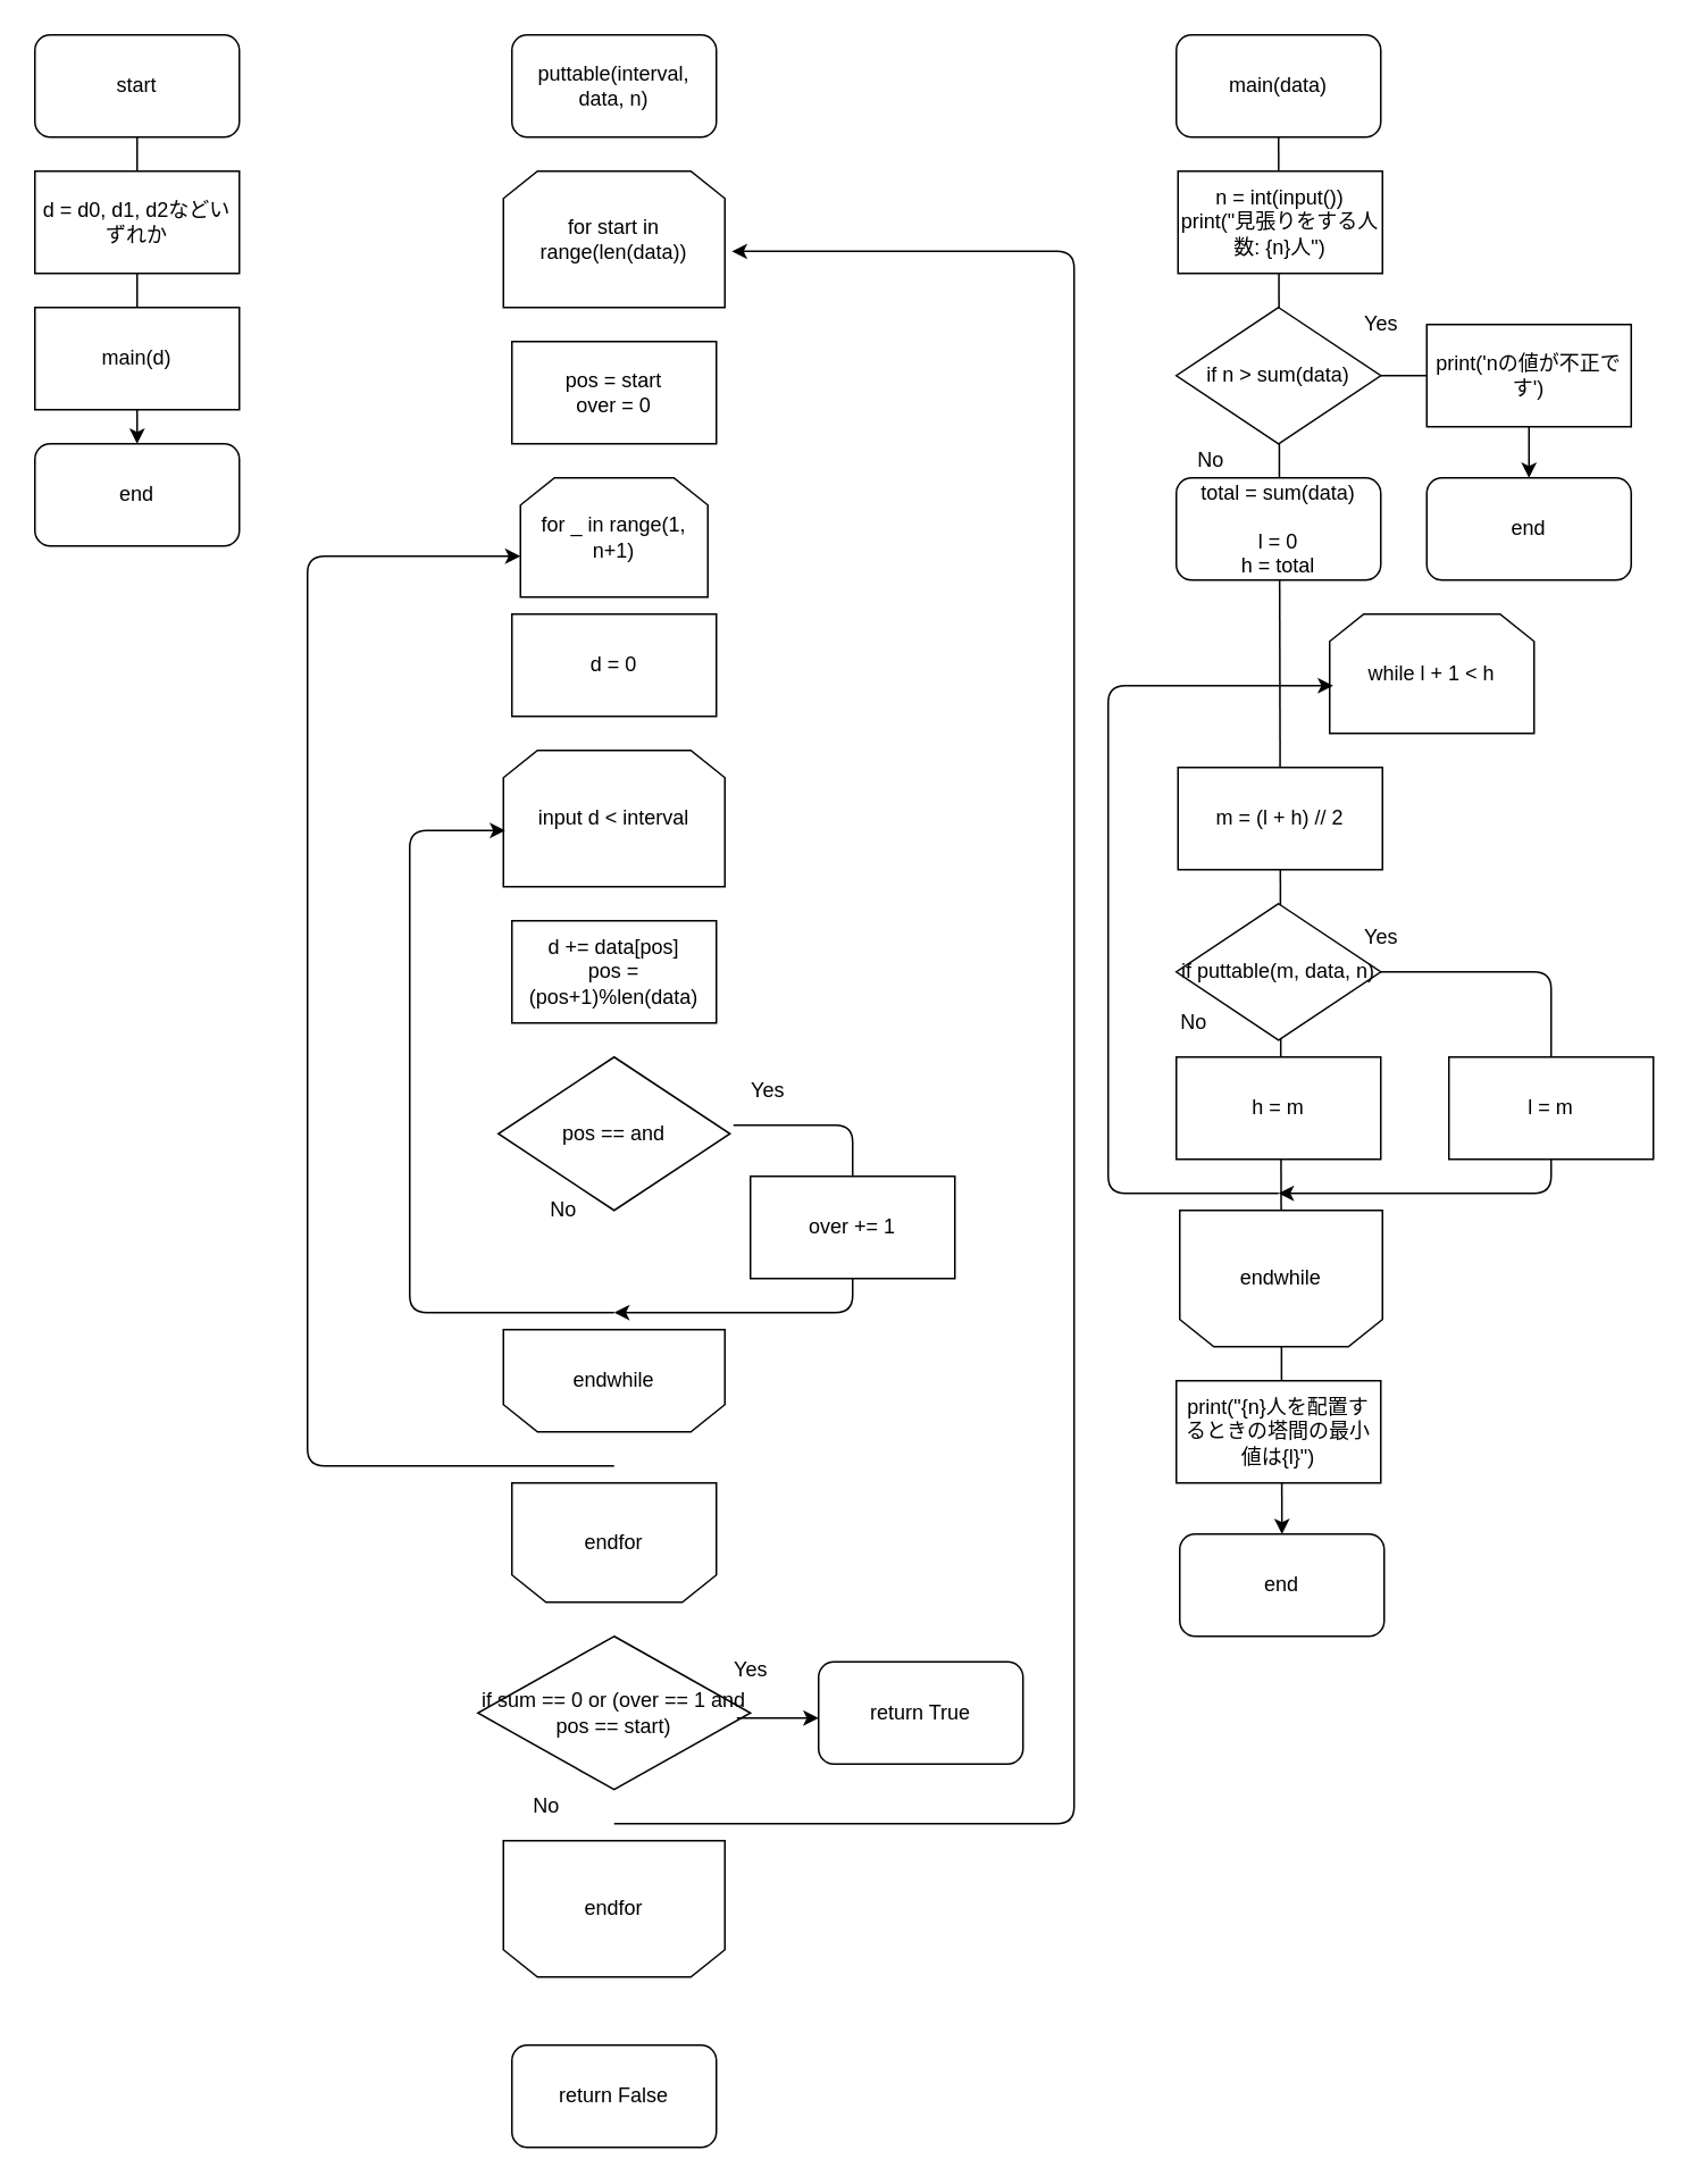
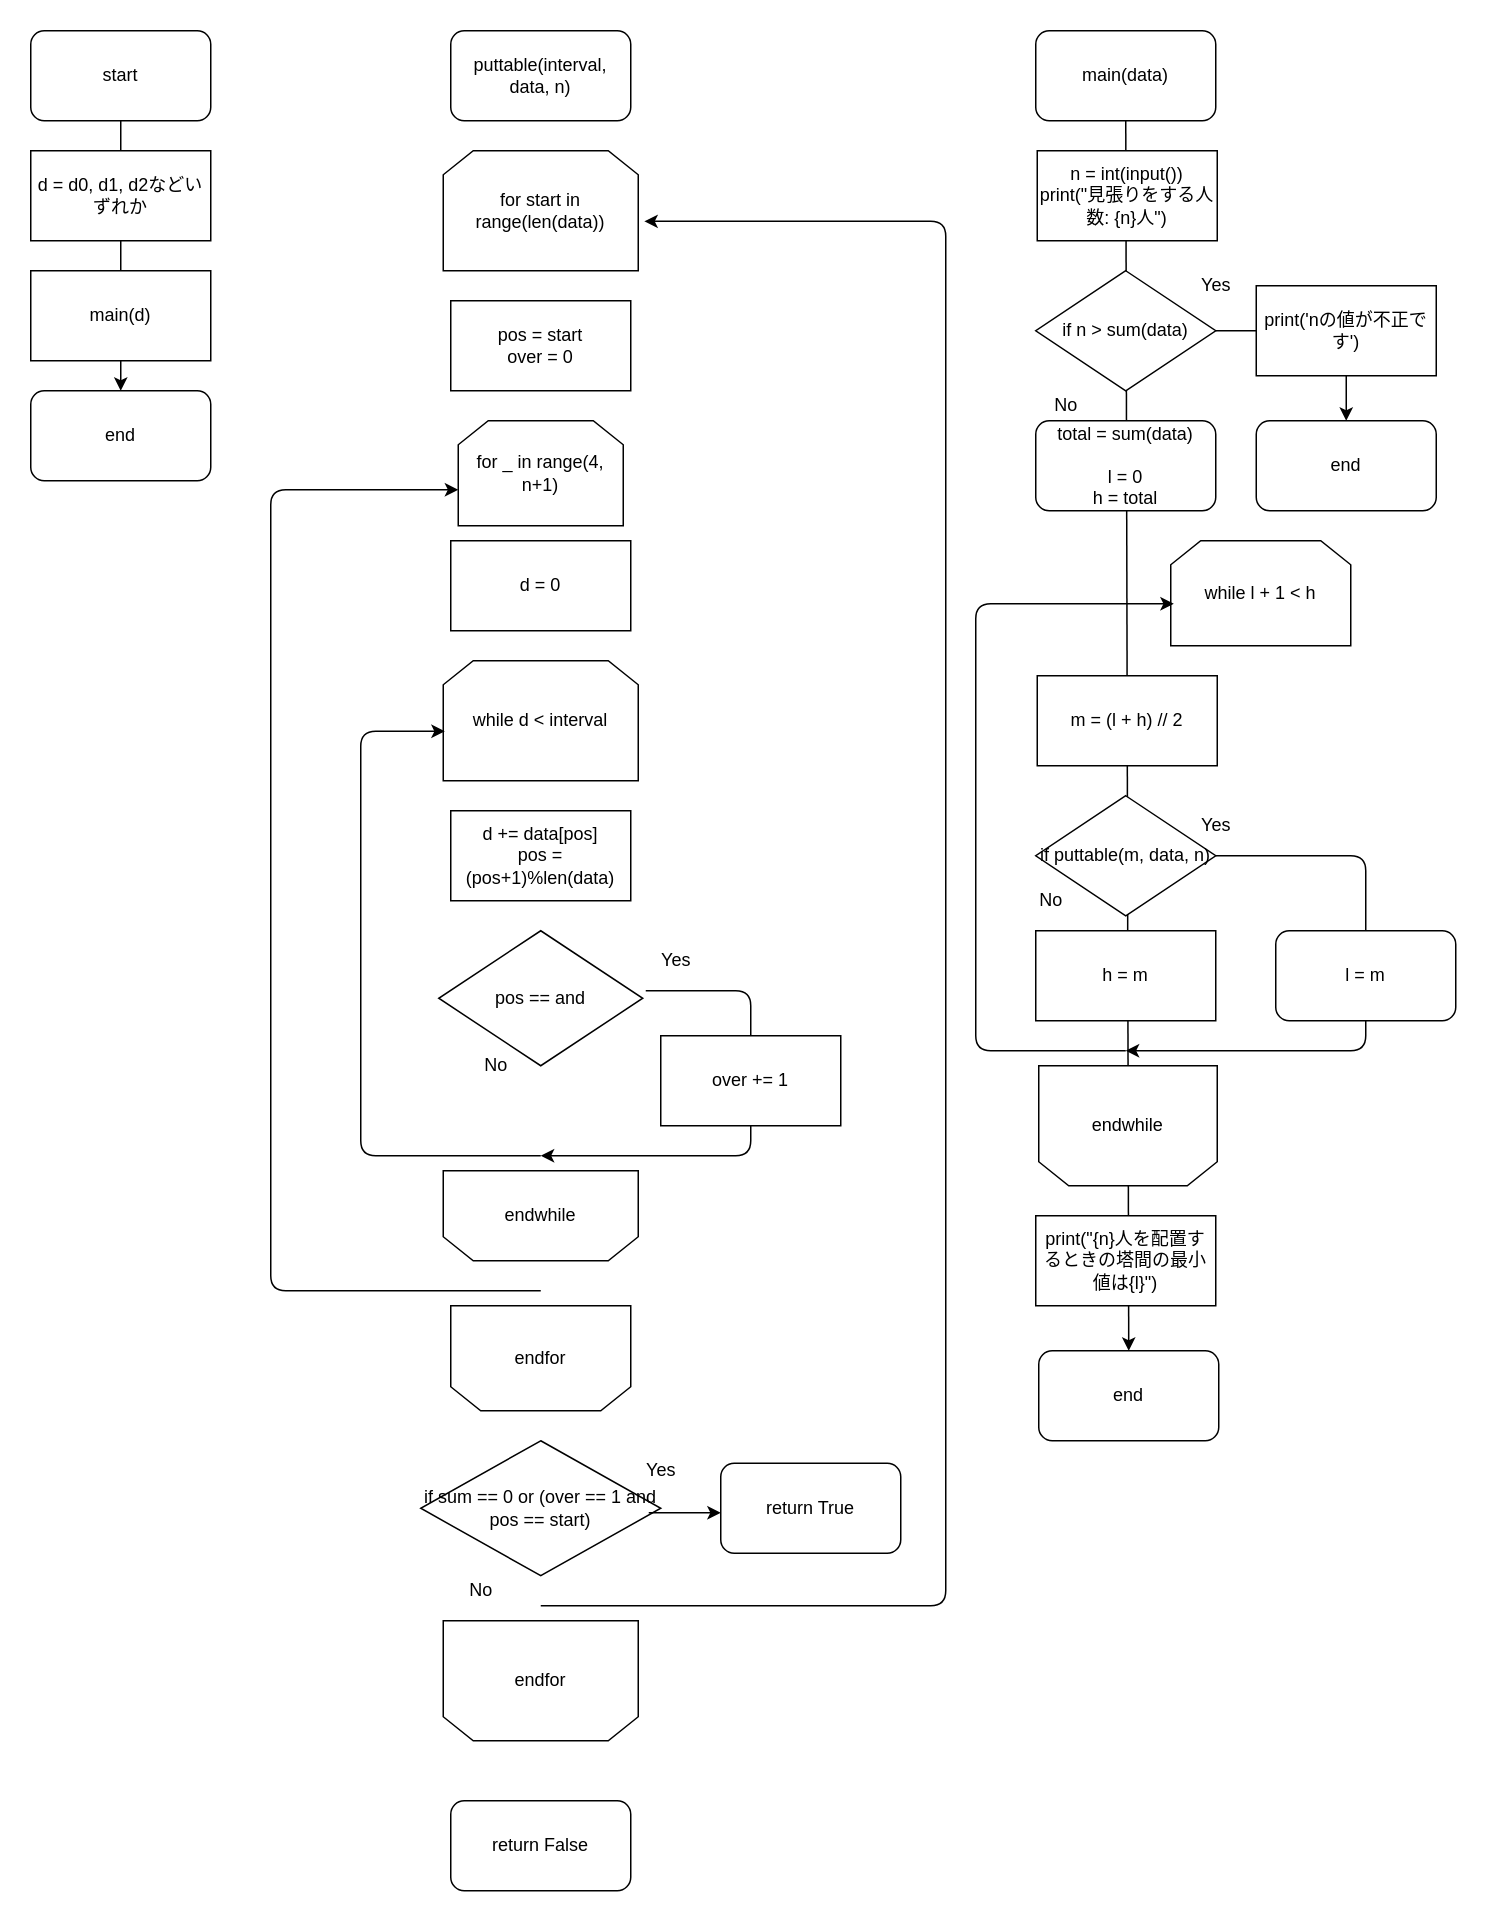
  <mxCell id="0" />
  <mxCell id="1" parent="0" />
  <mxCell id="2" value="" style="endArrow=classic;html=1;exitX=1;exitY=0.5;exitDx=0;exitDy=0;" edge="1" parent="1" source="38"><mxGeometry width="50" height="50" relative="1" as="geometry"><mxPoint x="910" y="570" as="sourcePoint" /><mxPoint x="750" y="700" as="targetPoint" /><Array as="points"><mxPoint x="910" y="570" /><mxPoint x="910" y="700" /></Array></mxGeometry></mxCell>
- <mxCell id="3" value="l = m" style="rounded=0;whiteSpace=wrap;html=1;" vertex="1" parent="1"><mxGeometry x="850" y="620" width="120" height="60" as="geometry" /></mxCell>
+ <mxCell id="3" value="l = m" style="whiteSpace=wrap;html=1;rounded=1;" vertex="1" parent="1"><mxGeometry x="850" y="620" width="120" height="60" as="geometry" /></mxCell>
  <mxCell id="4" value="" style="endArrow=classic;html=1;exitX=1;exitY=0.5;exitDx=0;exitDy=0;entryX=0.5;entryY=0;entryDx=0;entryDy=0;" edge="1" parent="1" source="28" target="30"><mxGeometry width="50" height="50" relative="1" as="geometry"><mxPoint x="900" y="130" as="sourcePoint" /><mxPoint x="950" y="80" as="targetPoint" /><Array as="points"><mxPoint x="897" y="220" /></Array></mxGeometry></mxCell>
  <mxCell id="5" value="" style="endArrow=classic;html=1;exitX=0.5;exitY=1;exitDx=0;exitDy=0;entryX=0.5;entryY=0;entryDx=0;entryDy=0;" edge="1" parent="1" source="26" target="47"><mxGeometry width="50" height="50" relative="1" as="geometry"><mxPoint x="746" y="80" as="sourcePoint" /><mxPoint x="980" y="510" as="targetPoint" /></mxGeometry></mxCell>
  <mxCell id="6" value="" style="endArrow=classic;html=1;" edge="1" parent="1"><mxGeometry width="50" height="50" relative="1" as="geometry"><mxPoint x="430" y="660" as="sourcePoint" /><mxPoint x="360" y="770" as="targetPoint" /><Array as="points"><mxPoint x="500" y="660" /><mxPoint x="500" y="770" /></Array></mxGeometry></mxCell>
  <mxCell id="7" value="puttable(interval, data, n)" style="rounded=1;whiteSpace=wrap;html=1;" vertex="1" parent="1"><mxGeometry x="300" y="20" width="120" height="60" as="geometry" /></mxCell>
  <mxCell id="8" value="for start in range(len(data))" style="shape=loopLimit;whiteSpace=wrap;html=1;" vertex="1" parent="1"><mxGeometry x="295" y="100" width="130" height="80" as="geometry" /></mxCell>
  <mxCell id="9" value="pos = start&lt;br&gt;over = 0" style="rounded=0;whiteSpace=wrap;html=1;" vertex="1" parent="1"><mxGeometry x="300" y="200" width="120" height="60" as="geometry" /></mxCell>
- <mxCell id="10" value="for _ in range(1, n+1)" style="shape=loopLimit;whiteSpace=wrap;html=1;" vertex="1" parent="1"><mxGeometry x="305" y="280" width="110" height="70" as="geometry" /></mxCell>
+ <mxCell id="10" value="for _ in range(4, n+1)" style="shape=loopLimit;whiteSpace=wrap;html=1;" vertex="1" parent="1"><mxGeometry x="305" y="280" width="110" height="70" as="geometry" /></mxCell>
  <mxCell id="11" value="d = 0" style="rounded=0;whiteSpace=wrap;html=1;" vertex="1" parent="1"><mxGeometry x="300" y="360" width="120" height="60" as="geometry" /></mxCell>
- <mxCell id="12" value="input d &amp;lt; interval" style="shape=loopLimit;whiteSpace=wrap;html=1;" vertex="1" parent="1"><mxGeometry x="295" y="440" width="130" height="80" as="geometry" /></mxCell>
+ <mxCell id="12" value="while d &amp;lt; interval" style="shape=loopLimit;whiteSpace=wrap;html=1;" vertex="1" parent="1"><mxGeometry x="295" y="440" width="130" height="80" as="geometry" /></mxCell>
  <mxCell id="13" value="d += data[pos]&lt;br&gt;pos = (pos+1)%len(data)" style="rounded=0;whiteSpace=wrap;html=1;" vertex="1" parent="1"><mxGeometry x="300" y="540" width="120" height="60" as="geometry" /></mxCell>
  <mxCell id="14" value="pos == and" style="rhombus;whiteSpace=wrap;html=1;" vertex="1" parent="1"><mxGeometry x="292" y="620" width="136" height="90" as="geometry" /></mxCell>
  <mxCell id="15" value="over += 1" style="rounded=0;whiteSpace=wrap;html=1;" vertex="1" parent="1"><mxGeometry x="440" y="690" width="120" height="60" as="geometry" /></mxCell>
  <mxCell id="16" value="endwhile" style="shape=loopLimit;whiteSpace=wrap;html=1;direction=west;" vertex="1" parent="1"><mxGeometry x="295" y="780" width="130" height="60" as="geometry" /></mxCell>
  <mxCell id="17" value="endfor" style="shape=loopLimit;whiteSpace=wrap;html=1;direction=west;" vertex="1" parent="1"><mxGeometry x="300" y="870" width="120" height="70" as="geometry" /></mxCell>
  <mxCell id="18" value="if sum == 0 or (over == 1 and pos == start)" style="rhombus;whiteSpace=wrap;html=1;" vertex="1" parent="1"><mxGeometry x="280" y="960" width="160" height="90" as="geometry" /></mxCell>
  <mxCell id="19" value="return True" style="rounded=1;whiteSpace=wrap;html=1;" vertex="1" parent="1"><mxGeometry x="480" y="975" width="120" height="60" as="geometry" /></mxCell>
  <mxCell id="20" value="endfor" style="shape=loopLimit;whiteSpace=wrap;html=1;direction=west;" vertex="1" parent="1"><mxGeometry x="295" y="1080" width="130" height="80" as="geometry" /></mxCell>
  <mxCell id="21" value="return False" style="rounded=1;whiteSpace=wrap;html=1;" vertex="1" parent="1"><mxGeometry x="300" y="1200" width="120" height="60" as="geometry" /></mxCell>
  <mxCell id="22" value="" style="endArrow=classic;html=1;entryX=0.008;entryY=0.588;entryDx=0;entryDy=0;entryPerimeter=0;" edge="1" parent="1" target="12"><mxGeometry width="50" height="50" relative="1" as="geometry"><mxPoint x="360" y="770" as="sourcePoint" /><mxPoint x="170" y="720" as="targetPoint" /><Array as="points"><mxPoint x="240" y="770" /><mxPoint x="240" y="487" /></Array></mxGeometry></mxCell>
  <mxCell id="23" value="" style="endArrow=classic;html=1;entryX=0;entryY=0.657;entryDx=0;entryDy=0;entryPerimeter=0;" edge="1" parent="1" target="10"><mxGeometry width="50" height="50" relative="1" as="geometry"><mxPoint x="360" y="860" as="sourcePoint" /><mxPoint x="180" y="600" as="targetPoint" /><Array as="points"><mxPoint x="180" y="860" /><mxPoint x="180" y="326" /><mxPoint x="240" y="326" /></Array></mxGeometry></mxCell>
  <mxCell id="24" value="" style="endArrow=classic;html=1;exitX=0.95;exitY=0.533;exitDx=0;exitDy=0;exitPerimeter=0;" edge="1" parent="1" source="18"><mxGeometry width="50" height="50" relative="1" as="geometry"><mxPoint x="550" y="980" as="sourcePoint" /><mxPoint x="480" y="1008" as="targetPoint" /></mxGeometry></mxCell>
  <mxCell id="25" value="" style="endArrow=classic;html=1;entryX=1.031;entryY=0.588;entryDx=0;entryDy=0;entryPerimeter=0;" edge="1" parent="1" target="8"><mxGeometry width="50" height="50" relative="1" as="geometry"><mxPoint x="360" y="1070" as="sourcePoint" /><mxPoint x="754" y="750" as="targetPoint" /><Array as="points"><mxPoint x="630" y="1070" /><mxPoint x="630" y="147" /></Array></mxGeometry></mxCell>
  <mxCell id="26" value="main(data)" style="rounded=1;whiteSpace=wrap;html=1;" vertex="1" parent="1"><mxGeometry x="690" y="20" width="120" height="60" as="geometry" /></mxCell>
  <mxCell id="27" value="n = int(input())&lt;br&gt;print(&quot;見張りをする人数: {n}人&quot;)" style="rounded=0;whiteSpace=wrap;html=1;" vertex="1" parent="1"><mxGeometry x="691" y="100" width="120" height="60" as="geometry" /></mxCell>
  <mxCell id="28" value="if n &amp;gt; sum(data)" style="rhombus;whiteSpace=wrap;html=1;" vertex="1" parent="1"><mxGeometry x="690" y="180" width="120" height="80" as="geometry" /></mxCell>
  <mxCell id="29" value="print('nの値が不正です')" style="rounded=0;whiteSpace=wrap;html=1;" vertex="1" parent="1"><mxGeometry x="837" y="190" width="120" height="60" as="geometry" /></mxCell>
  <mxCell id="30" value="end" style="rounded=1;whiteSpace=wrap;html=1;" vertex="1" parent="1"><mxGeometry x="837" y="280" width="120" height="60" as="geometry" /></mxCell>
  <mxCell id="31" value="total = sum(data)&lt;br&gt;&lt;br&gt;l = 0&lt;br&gt;h = total" style="whiteSpace=wrap;html=1;rounded=1;" vertex="1" parent="1"><mxGeometry x="690" y="280" width="120" height="60" as="geometry" /></mxCell>
  <mxCell id="32" value="Yes" style="text;html=1;align=center;verticalAlign=middle;resizable=0;points=[];autosize=1;strokeColor=none;" vertex="1" parent="1"><mxGeometry x="430" y="630" width="40" height="20" as="geometry" /></mxCell>
  <mxCell id="33" value="No" style="text;html=1;align=center;verticalAlign=middle;resizable=0;points=[];autosize=1;strokeColor=none;" vertex="1" parent="1"><mxGeometry x="315" y="700" width="30" height="20" as="geometry" /></mxCell>
  <mxCell id="34" value="Yes" style="text;html=1;align=center;verticalAlign=middle;resizable=0;points=[];autosize=1;strokeColor=none;" vertex="1" parent="1"><mxGeometry x="420" y="970" width="40" height="20" as="geometry" /></mxCell>
  <mxCell id="35" value="No" style="text;html=1;align=center;verticalAlign=middle;resizable=0;points=[];autosize=1;strokeColor=none;" vertex="1" parent="1"><mxGeometry x="305" y="1050" width="30" height="20" as="geometry" /></mxCell>
  <mxCell id="36" value="while l + 1 &amp;lt; h" style="shape=loopLimit;whiteSpace=wrap;html=1;" vertex="1" parent="1"><mxGeometry x="780" y="360" width="120" height="70" as="geometry" /></mxCell>
  <mxCell id="37" value="m = (l + h) // 2" style="rounded=0;whiteSpace=wrap;html=1;" vertex="1" parent="1"><mxGeometry x="691" y="450" width="120" height="60" as="geometry" /></mxCell>
  <mxCell id="38" value="if puttable(m, data, n)" style="rhombus;whiteSpace=wrap;html=1;" vertex="1" parent="1"><mxGeometry x="690" y="530" width="120" height="80" as="geometry" /></mxCell>
  <mxCell id="39" value="h = m" style="rounded=0;whiteSpace=wrap;html=1;" vertex="1" parent="1"><mxGeometry x="690" y="620" width="120" height="60" as="geometry" /></mxCell>
  <mxCell id="40" value="endwhile" style="shape=loopLimit;whiteSpace=wrap;html=1;direction=west;" vertex="1" parent="1"><mxGeometry x="692" y="710" width="119" height="80" as="geometry" /></mxCell>
  <mxCell id="41" value="print(&quot;{n}人を配置するときの塔間の最小値は{l}&quot;)" style="rounded=0;whiteSpace=wrap;html=1;" vertex="1" parent="1"><mxGeometry x="690" y="810" width="120" height="60" as="geometry" /></mxCell>
  <mxCell id="42" value="Yes" style="text;html=1;align=center;verticalAlign=middle;resizable=0;points=[];autosize=1;strokeColor=none;" vertex="1" parent="1"><mxGeometry x="790" y="540" width="40" height="20" as="geometry" /></mxCell>
  <mxCell id="43" value="No" style="text;html=1;align=center;verticalAlign=middle;resizable=0;points=[];autosize=1;strokeColor=none;" vertex="1" parent="1"><mxGeometry x="685" y="590" width="30" height="20" as="geometry" /></mxCell>
  <mxCell id="44" value="" style="endArrow=classic;html=1;entryX=0.017;entryY=0.6;entryDx=0;entryDy=0;entryPerimeter=0;" edge="1" parent="1" target="36"><mxGeometry width="50" height="50" relative="1" as="geometry"><mxPoint x="750" y="700" as="sourcePoint" /><mxPoint x="1030" y="320" as="targetPoint" /><Array as="points"><mxPoint x="650" y="700" /><mxPoint x="650" y="402" /></Array></mxGeometry></mxCell>
  <mxCell id="45" value="Yes" style="text;html=1;align=center;verticalAlign=middle;resizable=0;points=[];autosize=1;strokeColor=none;" vertex="1" parent="1"><mxGeometry x="790" y="180" width="40" height="20" as="geometry" /></mxCell>
  <mxCell id="46" value="No" style="text;html=1;align=center;verticalAlign=middle;resizable=0;points=[];autosize=1;strokeColor=none;" vertex="1" parent="1"><mxGeometry x="695" y="260" width="30" height="20" as="geometry" /></mxCell>
  <mxCell id="47" value="end" style="rounded=1;whiteSpace=wrap;html=1;" vertex="1" parent="1"><mxGeometry x="692" y="900" width="120" height="60" as="geometry" /></mxCell>
  <mxCell id="48" value="" style="endArrow=classic;html=1;exitX=0.5;exitY=1;exitDx=0;exitDy=0;entryX=0.5;entryY=0;entryDx=0;entryDy=0;" edge="1" parent="1" source="49" target="52"><mxGeometry width="50" height="50" relative="1" as="geometry"><mxPoint x="0" y="450" as="sourcePoint" /><mxPoint x="50" y="400" as="targetPoint" /></mxGeometry></mxCell>
  <mxCell id="49" value="start" style="rounded=1;whiteSpace=wrap;html=1;" vertex="1" parent="1"><mxGeometry x="20" y="20" width="120" height="60" as="geometry" /></mxCell>
  <mxCell id="50" value="d = d0, d1, d2などいずれか" style="rounded=0;whiteSpace=wrap;html=1;" vertex="1" parent="1"><mxGeometry x="20" y="100" width="120" height="60" as="geometry" /></mxCell>
  <mxCell id="51" value="main(d)" style="rounded=0;whiteSpace=wrap;html=1;" vertex="1" parent="1"><mxGeometry x="20" y="180" width="120" height="60" as="geometry" /></mxCell>
  <mxCell id="52" value="end" style="rounded=1;whiteSpace=wrap;html=1;" vertex="1" parent="1"><mxGeometry x="20" y="260" width="120" height="60" as="geometry" /></mxCell>
